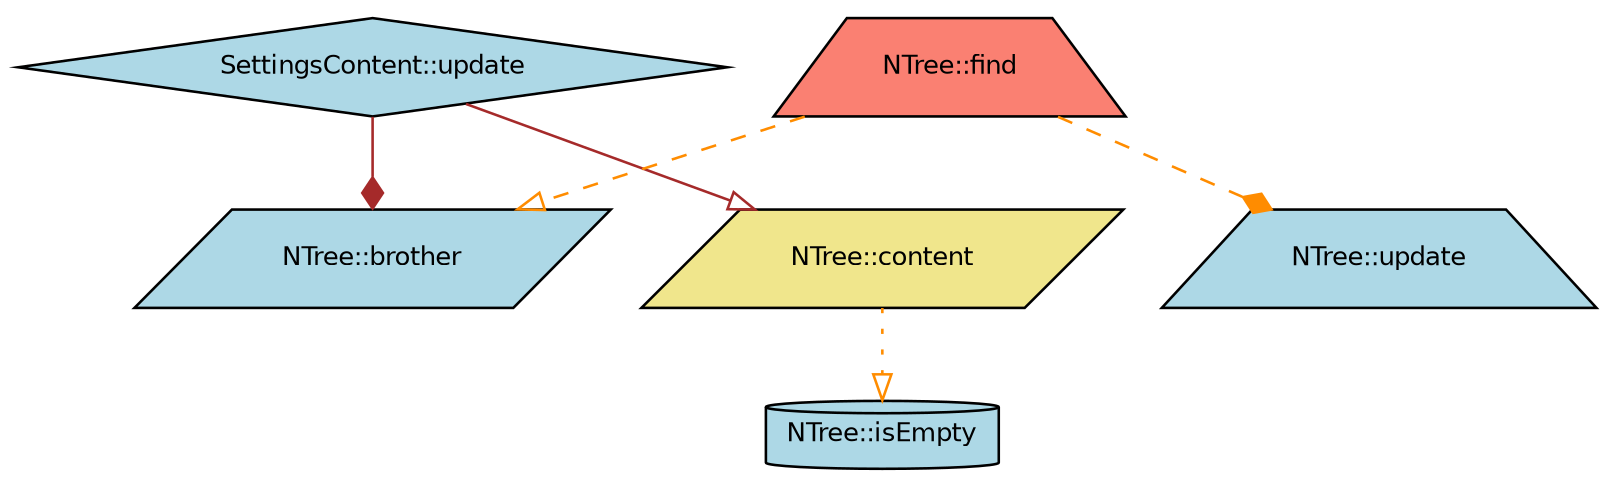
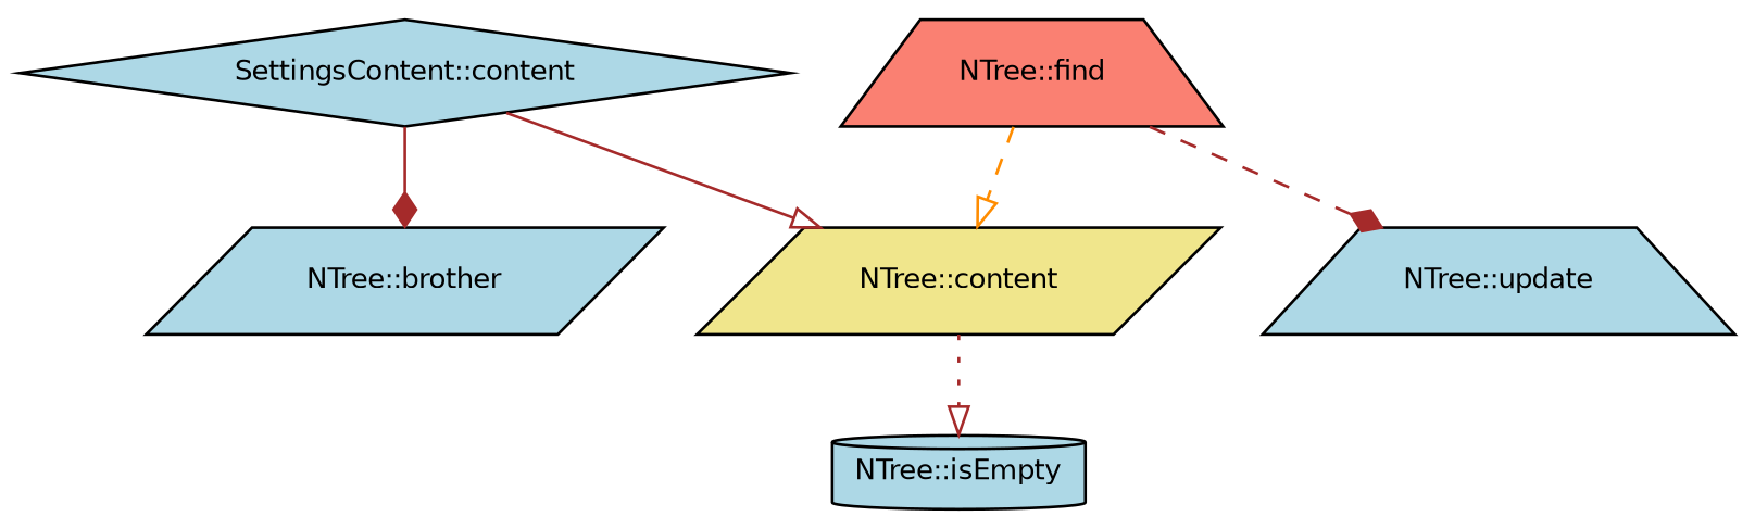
  digraph {
    rankdir=TB
    node [color=black fillcolor=lightblue fontname=Helvetica fontsize=10 shape=parallelogram style=filled]
    edge [arrowhead=onormal color=brown fontname=Helvetica fontsize=10 labelfontname=Helvetica labelfontsize=10 style=solid]
-   n1 [fontcolor=black height=0.2 label="SettingsContent::update" shape=diamond width=0.4]
+   n1 [fontcolor=black height=0.2 label="SettingsContent::content" shape=diamond width=0.4]
    n2 [fillcolor=khaki height=0.2 label="NTree::content" width=0.4]
    n3 [height=0.2 label="NTree::brother" width=0.4]
    n4 [height=0.2 label="NTree::isEmpty" shape=cylinder width=0.4]
    n5 [fillcolor=salmon height=0.2 label="NTree::find" shape=trapezium width=0.4]
    n6 [height=0.2 label="NTree::update" shape=trapezium width=0.4]
    n1 -> n2
    n1 -> n3 [arrowhead=diamond]
-   n2 -> n4 [color=darkorange style=dotted]
-   n5 -> n3 [color=darkorange style=dashed]
-   n5 -> n6 [arrowhead=diamond color=darkorange style=dashed]
+   n2 -> n4 [style=dotted]
+   n5 -> n2 [color=darkorange style=dashed]
+   n5 -> n6 [arrowhead=diamond style=dashed]
  }
